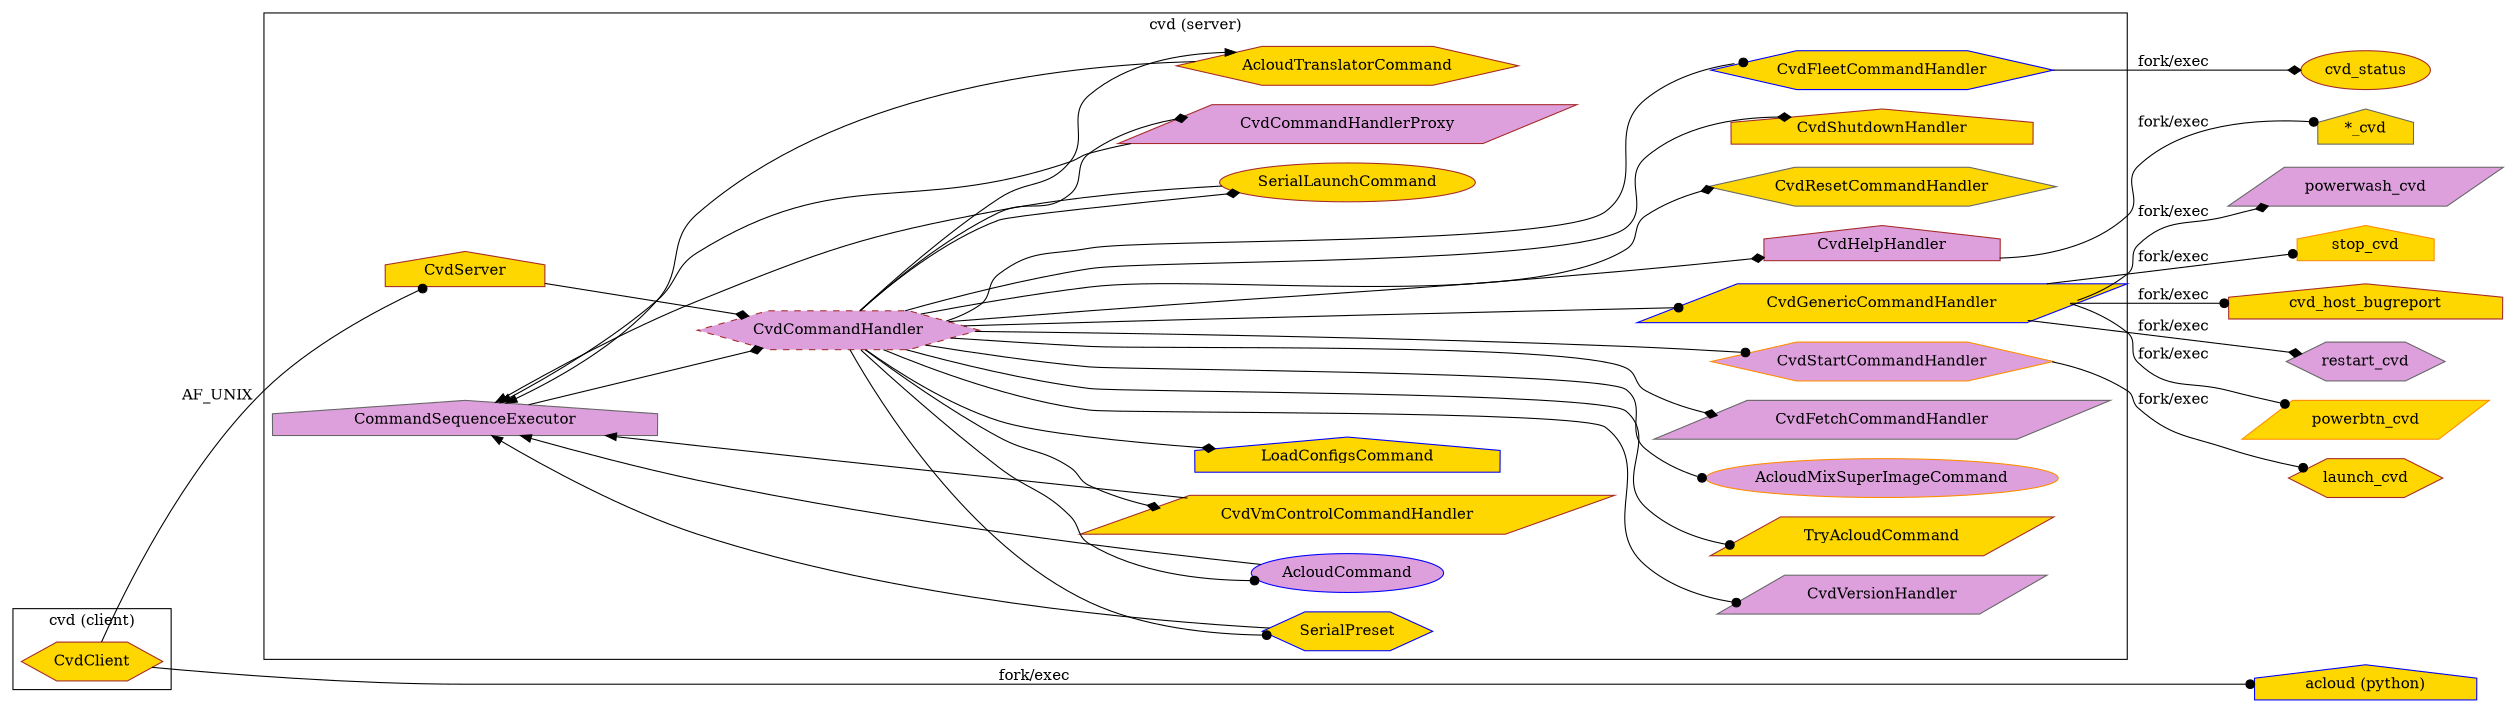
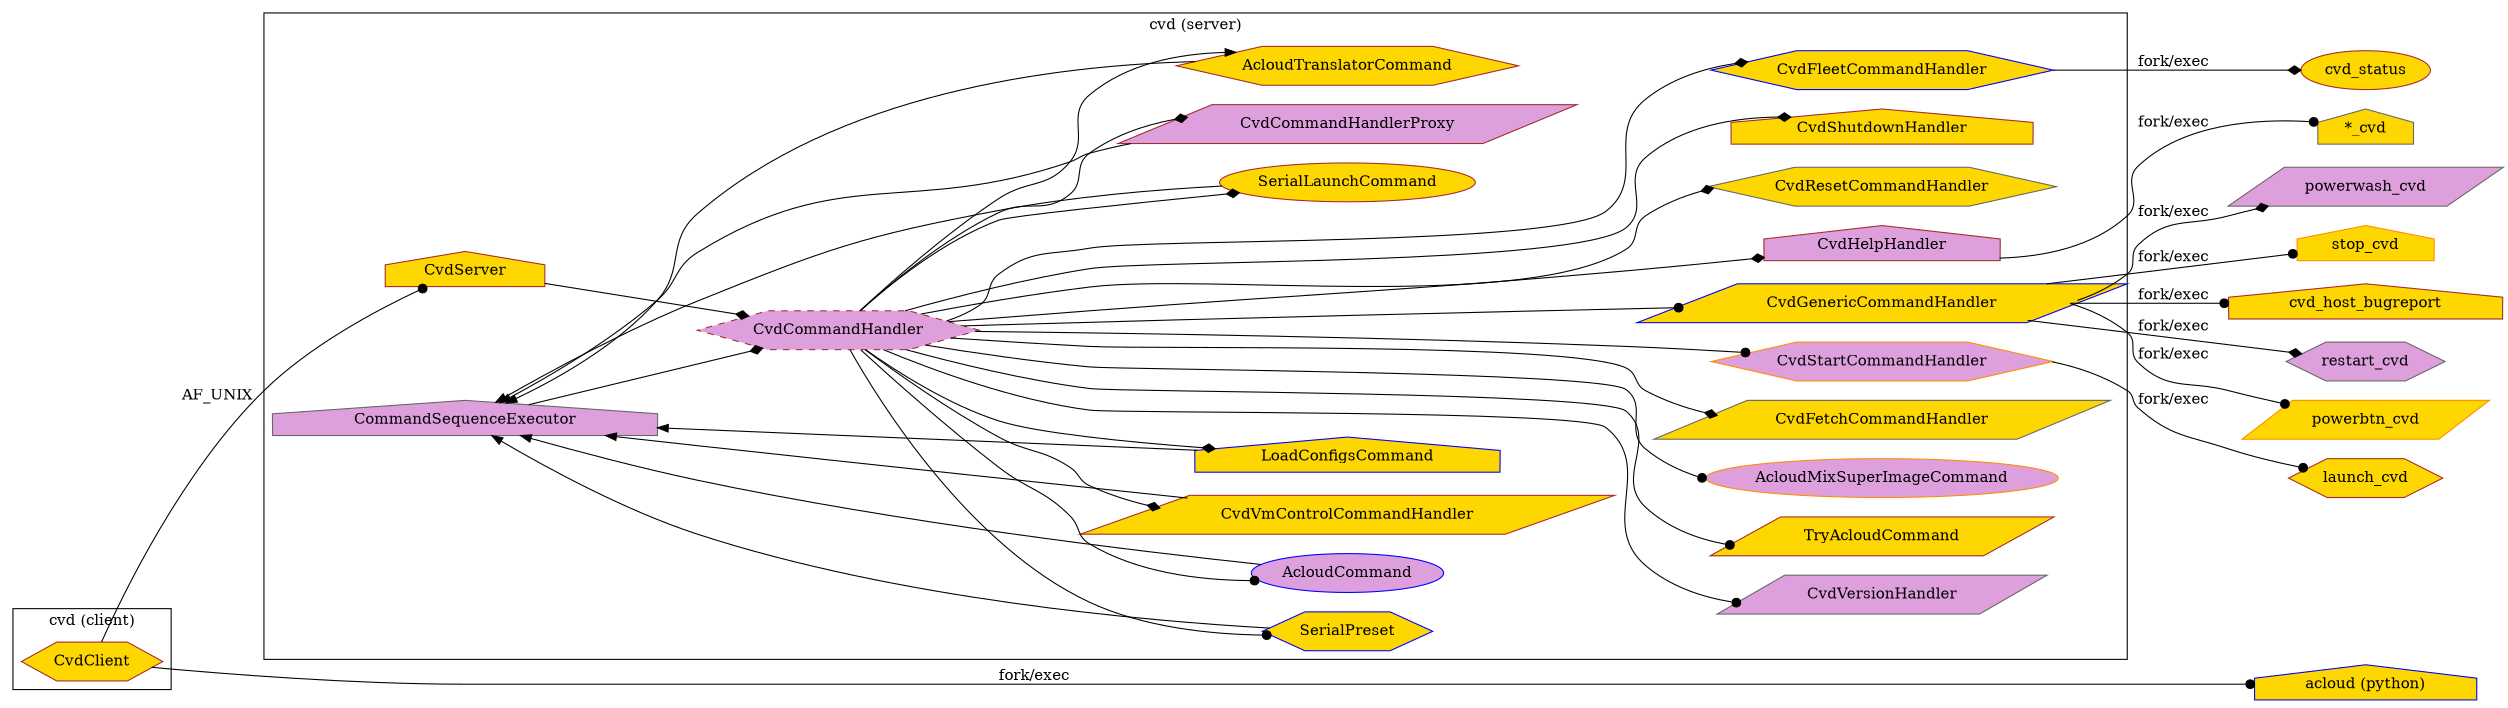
  digraph {
    rankdir=LR
    node [color=brown fillcolor=gold shape=hexagon style=filled]
    edge [arrowhead=diamond]
    AcloudMixSuperImageCommand [color=darkorange fillcolor=plum shape=ellipse]
-   CvdFetchCommandHandler [color=gray40 fillcolor=plum shape=parallelogram]
+   CvdFetchCommandHandler [color=gray40 shape=parallelogram]
    CvdFleetCommandHandler [color=blue]
    CvdHelpHandler [fillcolor=plum shape=house]
    CvdGenericCommandHandler [color=blue shape=parallelogram]
    CvdResetCommandHandler [color=gray40]
    CvdShutdownHandler [shape=house]
    CvdStartCommandHandler [color=darkorange fillcolor=plum]
    CvdVersionHandler [color=gray40 fillcolor=plum shape=parallelogram]
    TryAcloudCommand [shape=parallelogram]
    AcloudCommand [color=blue fillcolor=plum shape=ellipse]
    AcloudTranslatorCommand
    CvdCommandHandlerProxy [fillcolor=plum shape=parallelogram]
    CvdVmControlCommandHandler [shape=parallelogram]
    LoadConfigsCommand [color=blue shape=house]
    SerialLaunchCommand [shape=ellipse]
    SerialPreset [color=blue]
    CvdServer [shape=house]
    CvdCommandHandler [fillcolor=plum style="dashed,filled"]
    CommandSequenceExecutor [color=gray40 fillcolor=plum shape=house]
    CvdClient
    launch_cvd
    restart_cvd [color=gray40 fillcolor=plum]
    powerbtn_cvd [color=darkorange shape=parallelogram]
    powerwash_cvd [color=gray40 fillcolor=plum shape=parallelogram]
    n26 [color=gray40 label="*_cvd" shape=house]
    cvd_status [shape=ellipse]
    stop_cvd [color=darkorange shape=house]
    cvd_host_bugreport [shape=house]
    n30 [color=blue label="acloud (python)" shape=house]
    subgraph cluster_1 {
      label="cvd (server)"
      CvdServer
      CvdCommandHandler
      CommandSequenceExecutor
      subgraph sub_2 {
        label="cvd (server)"
        rank=same
        AcloudMixSuperImageCommand
        CvdFetchCommandHandler
        CvdFleetCommandHandler
        CvdHelpHandler
        CvdGenericCommandHandler
        CvdResetCommandHandler
        CvdShutdownHandler
        CvdStartCommandHandler
        CvdVersionHandler
        TryAcloudCommand
      }
      subgraph sub_3 {
        label="cvd (server)"
        rank=same
        AcloudCommand
        AcloudTranslatorCommand
        CvdCommandHandlerProxy
        CvdVmControlCommandHandler
        LoadConfigsCommand
        SerialLaunchCommand
        SerialPreset
      }
    }
    subgraph cluster_4 {
      label="cvd (client)"
      CvdClient
    }
    subgraph sub_5 {
      rank=same
      launch_cvd
      restart_cvd
      powerbtn_cvd
      powerwash_cvd
      n26
      cvd_status
      stop_cvd
      cvd_host_bugreport
      n30
    }
    CvdFleetCommandHandler -> cvd_status [label="fork/exec"]
    CvdHelpHandler -> n26 [arrowhead=dot label="fork/exec"]
    CvdGenericCommandHandler -> restart_cvd [label="fork/exec"]
    CvdGenericCommandHandler -> powerbtn_cvd [arrowhead=dot label="fork/exec"]
    CvdGenericCommandHandler -> powerwash_cvd [label="fork/exec"]
    CvdGenericCommandHandler -> stop_cvd [arrowhead=dot label="fork/exec"]
    CvdGenericCommandHandler -> cvd_host_bugreport [arrowhead=dot label="fork/exec"]
    CvdStartCommandHandler -> launch_cvd [arrowhead=dot label="fork/exec"]
    CvdServer -> CvdCommandHandler
    CvdCommandHandler -> AcloudMixSuperImageCommand [arrowhead=dot]
    CvdCommandHandler -> CvdFetchCommandHandler
-   CvdCommandHandler -> CvdFleetCommandHandler [arrowhead=dot]
+   CvdCommandHandler -> CvdFleetCommandHandler
    CvdCommandHandler -> CvdHelpHandler
    CvdCommandHandler -> CvdGenericCommandHandler [arrowhead=dot minlen=2]
    CvdCommandHandler -> CvdResetCommandHandler
    CvdCommandHandler -> CvdShutdownHandler
    CvdCommandHandler -> CvdStartCommandHandler [arrowhead=dot]
    CvdCommandHandler -> CvdVersionHandler [arrowhead=dot]
    CvdCommandHandler -> TryAcloudCommand [arrowhead=dot]
    CvdCommandHandler -> AcloudCommand [arrowhead=dot]
    CvdCommandHandler -> AcloudTranslatorCommand [arrowhead=normal]
    CvdCommandHandler -> CvdCommandHandlerProxy
    CvdCommandHandler -> CvdVmControlCommandHandler
    CvdCommandHandler -> LoadConfigsCommand
    CvdCommandHandler -> SerialLaunchCommand
    CvdCommandHandler -> SerialPreset [arrowhead=dot]
    CommandSequenceExecutor -> AcloudCommand [dir=back arrowhead=""]
    CommandSequenceExecutor -> AcloudTranslatorCommand [dir=back arrowhead=""]
    CommandSequenceExecutor -> CvdCommandHandlerProxy [dir=back arrowhead=""]
    CommandSequenceExecutor -> CvdVmControlCommandHandler [dir=back arrowhead=""]
+   CommandSequenceExecutor -> LoadConfigsCommand [dir=back arrowhead=""]
    CommandSequenceExecutor -> SerialLaunchCommand [dir=back arrowhead=""]
    CommandSequenceExecutor -> SerialPreset [dir=back arrowhead=""]
    CommandSequenceExecutor -> CvdCommandHandler
    CvdClient -> CvdServer [arrowhead=dot label=AF_UNIX]
    CvdClient -> n30 [arrowhead=dot label="fork/exec"]
  }
